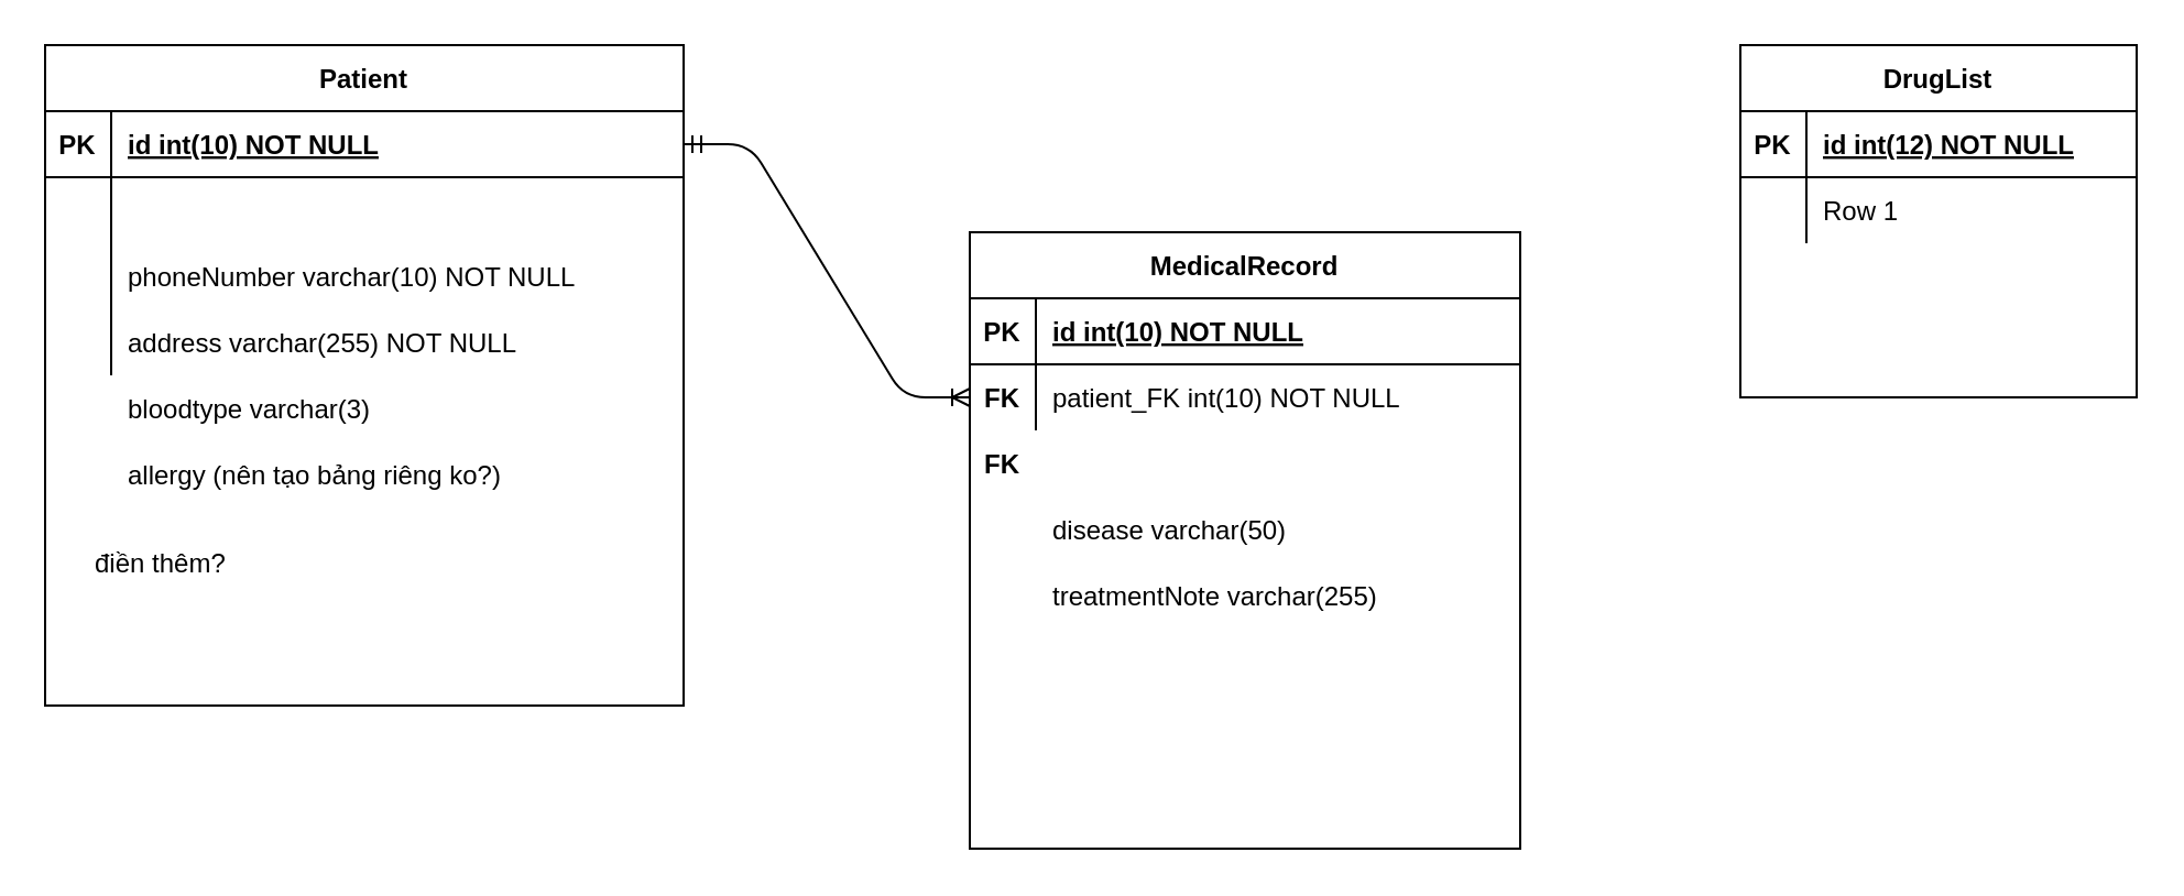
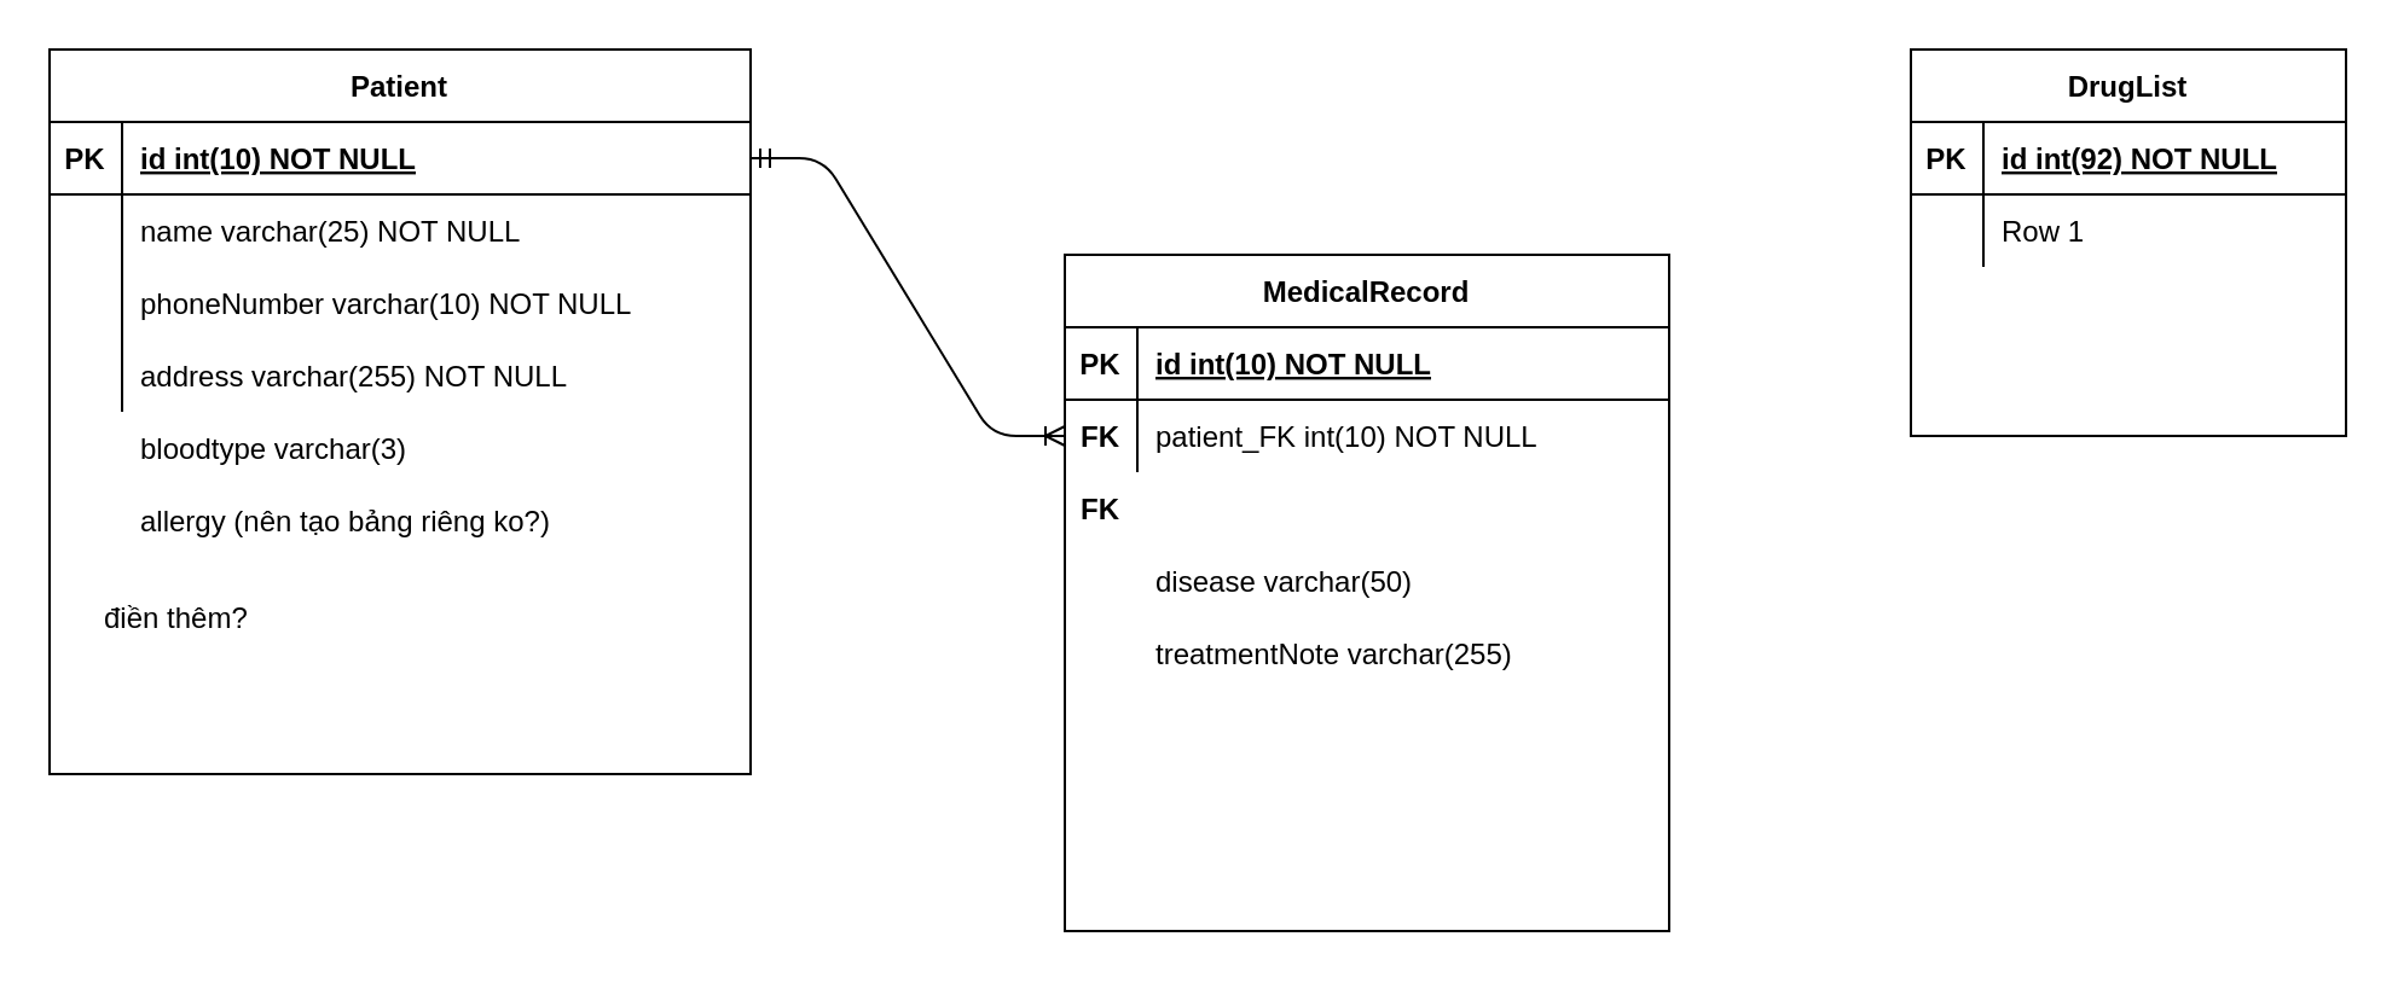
  <mxCell id="0" />
  <mxCell id="1" parent="0" />
  <mxCell id="2" value="MedicalRecord" style="shape=table;startSize=30;container=1;collapsible=1;childLayout=tableLayout;fixedRows=1;rowLines=0;fontStyle=1;align=center;resizeLast=1;" parent="1" vertex="1"><mxGeometry x="440" y="105" width="250" height="280" as="geometry" /></mxCell>
  <mxCell id="3" value="" style="shape=partialRectangle;collapsible=0;dropTarget=0;pointerEvents=0;fillColor=none;points=[[0,0.5],[1,0.5]];portConstraint=eastwest;top=0;left=0;right=0;bottom=1;" parent="2" vertex="1"><mxGeometry y="30" width="250" height="30" as="geometry" /></mxCell>
  <mxCell id="4" value="PK" style="shape=partialRectangle;overflow=hidden;connectable=0;fillColor=none;top=0;left=0;bottom=0;right=0;fontStyle=1;" parent="3" vertex="1"><mxGeometry width="30" height="30" as="geometry" /></mxCell>
  <mxCell id="5" value="id int(10) NOT NULL" style="shape=partialRectangle;overflow=hidden;connectable=0;fillColor=none;top=0;left=0;bottom=0;right=0;align=left;spacingLeft=6;fontStyle=5;" parent="3" vertex="1"><mxGeometry x="30" width="220" height="30" as="geometry" /></mxCell>
  <mxCell id="6" value="" style="shape=partialRectangle;collapsible=0;dropTarget=0;pointerEvents=0;fillColor=none;points=[[0,0.5],[1,0.5]];portConstraint=eastwest;top=0;left=0;right=0;bottom=0;" parent="2" vertex="1"><mxGeometry y="60" width="250" height="30" as="geometry" /></mxCell>
  <mxCell id="7" value="" style="shape=partialRectangle;overflow=hidden;connectable=0;fillColor=none;top=0;left=0;bottom=0;right=0;" parent="6" vertex="1"><mxGeometry width="30" height="30" as="geometry" /></mxCell>
  <mxCell id="8" value="patient_FK int(10) NOT NULL" style="shape=partialRectangle;overflow=hidden;connectable=0;fillColor=none;top=0;left=0;bottom=0;right=0;align=left;spacingLeft=6;" parent="6" vertex="1"><mxGeometry x="30" width="220" height="30" as="geometry" /></mxCell>
  <mxCell id="9" value="Patient" style="shape=table;startSize=30;container=1;collapsible=1;childLayout=tableLayout;fixedRows=1;rowLines=0;fontStyle=1;align=center;resizeLast=1;" vertex="1" parent="1"><mxGeometry x="20" y="20" width="290" height="300" as="geometry" /></mxCell>
  <mxCell id="10" value="" style="shape=partialRectangle;collapsible=0;dropTarget=0;pointerEvents=0;fillColor=none;top=0;left=0;bottom=1;right=0;points=[[0,0.5],[1,0.5]];portConstraint=eastwest;" vertex="1" parent="9"><mxGeometry y="30" width="290" height="30" as="geometry" /></mxCell>
  <mxCell id="11" value="PK" style="shape=partialRectangle;connectable=0;fillColor=none;top=0;left=0;bottom=0;right=0;fontStyle=1;overflow=hidden;" vertex="1" parent="10"><mxGeometry width="30" height="30" as="geometry" /></mxCell>
  <mxCell id="12" value="id int(10) NOT NULL" style="shape=partialRectangle;connectable=0;fillColor=none;top=0;left=0;bottom=0;right=0;align=left;spacingLeft=6;fontStyle=5;overflow=hidden;" vertex="1" parent="10"><mxGeometry x="30" width="260" height="30" as="geometry" /></mxCell>
  <mxCell id="13" value="" style="shape=partialRectangle;collapsible=0;dropTarget=0;pointerEvents=0;fillColor=none;top=0;left=0;bottom=0;right=0;points=[[0,0.5],[1,0.5]];portConstraint=eastwest;" vertex="1" parent="9"><mxGeometry y="60" width="290" height="30" as="geometry" /></mxCell>
  <mxCell id="14" value="" style="shape=partialRectangle;connectable=0;fillColor=none;top=0;left=0;bottom=0;right=0;editable=1;overflow=hidden;" vertex="1" parent="13"><mxGeometry width="30" height="30" as="geometry" /></mxCell>
+ <mxCell id="15" value="name varchar(25) NOT NULL" style="shape=partialRectangle;connectable=0;fillColor=none;top=0;left=0;bottom=0;right=0;align=left;spacingLeft=6;overflow=hidden;" vertex="1" parent="13"><mxGeometry x="30" width="260" height="30" as="geometry" /></mxCell>
  <mxCell id="16" value="" style="shape=partialRectangle;collapsible=0;dropTarget=0;pointerEvents=0;fillColor=none;top=0;left=0;bottom=0;right=0;points=[[0,0.5],[1,0.5]];portConstraint=eastwest;" vertex="1" parent="9"><mxGeometry y="90" width="290" height="30" as="geometry" /></mxCell>
  <mxCell id="17" value="" style="shape=partialRectangle;connectable=0;fillColor=none;top=0;left=0;bottom=0;right=0;editable=1;overflow=hidden;" vertex="1" parent="16"><mxGeometry width="30" height="30" as="geometry" /></mxCell>
  <mxCell id="18" value="phoneNumber varchar(10) NOT NULL" style="shape=partialRectangle;connectable=0;fillColor=none;top=0;left=0;bottom=0;right=0;align=left;spacingLeft=6;overflow=hidden;" vertex="1" parent="16"><mxGeometry x="30" width="260" height="30" as="geometry" /></mxCell>
  <mxCell id="19" value="" style="shape=partialRectangle;collapsible=0;dropTarget=0;pointerEvents=0;fillColor=none;top=0;left=0;bottom=0;right=0;points=[[0,0.5],[1,0.5]];portConstraint=eastwest;" vertex="1" parent="9"><mxGeometry y="120" width="290" height="30" as="geometry" /></mxCell>
  <mxCell id="20" value="" style="shape=partialRectangle;connectable=0;fillColor=none;top=0;left=0;bottom=0;right=0;editable=1;overflow=hidden;" vertex="1" parent="19"><mxGeometry width="30" height="30" as="geometry" /></mxCell>
  <mxCell id="21" value="address varchar(255) NOT NULL" style="shape=partialRectangle;connectable=0;fillColor=none;top=0;left=0;bottom=0;right=0;align=left;spacingLeft=6;overflow=hidden;" vertex="1" parent="19"><mxGeometry x="30" width="260" height="30" as="geometry" /></mxCell>
  <mxCell id="22" value="bloodtype varchar(3)" style="shape=partialRectangle;connectable=0;fillColor=none;top=0;left=0;bottom=0;right=0;align=left;spacingLeft=6;overflow=hidden;" vertex="1" parent="1"><mxGeometry x="50" y="170" width="150" height="30" as="geometry" /></mxCell>
  <mxCell id="23" value="allergy (nên tạo bảng riêng ko?)" style="shape=partialRectangle;connectable=0;fillColor=none;top=0;left=0;bottom=0;right=0;align=left;spacingLeft=6;overflow=hidden;" vertex="1" parent="1"><mxGeometry x="50" y="200" width="200" height="30" as="geometry" /></mxCell>
  <mxCell id="24" value="điền thêm?" style="shape=partialRectangle;connectable=0;fillColor=none;top=0;left=0;bottom=0;right=0;align=left;spacingLeft=6;overflow=hidden;" vertex="1" parent="1"><mxGeometry x="35" y="240" width="150" height="30" as="geometry" /></mxCell>
  <mxCell id="25" value="FK" style="shape=partialRectangle;overflow=hidden;connectable=0;fillColor=none;top=0;left=0;bottom=0;right=0;fontStyle=1;" vertex="1" parent="1"><mxGeometry x="440" y="165" width="30" height="30" as="geometry" /></mxCell>
  <mxCell id="26" value="FK" style="shape=partialRectangle;overflow=hidden;connectable=0;fillColor=none;top=0;left=0;bottom=0;right=0;fontStyle=1;" vertex="1" parent="1"><mxGeometry x="440" y="195" width="30" height="30" as="geometry" /></mxCell>
  <mxCell id="27" value="disease varchar(50)" style="shape=partialRectangle;overflow=hidden;connectable=0;fillColor=none;top=0;left=0;bottom=0;right=0;align=left;spacingLeft=6;" vertex="1" parent="1"><mxGeometry x="470" y="225" width="220" height="30" as="geometry" /></mxCell>
  <mxCell id="28" value="treatmentNote varchar(255)" style="shape=partialRectangle;overflow=hidden;connectable=0;fillColor=none;top=0;left=0;bottom=0;right=0;align=left;spacingLeft=6;" vertex="1" parent="1"><mxGeometry x="470" y="255" width="220" height="30" as="geometry" /></mxCell>
  <mxCell id="29" value="" style="edgeStyle=entityRelationEdgeStyle;fontSize=12;html=1;endArrow=ERoneToMany;startArrow=ERmandOne;exitX=1;exitY=0.5;exitDx=0;exitDy=0;" edge="1" parent="1" source="10"><mxGeometry width="100" height="100" relative="1" as="geometry"><mxPoint x="560" y="315" as="sourcePoint" /><mxPoint x="440" y="180" as="targetPoint" /></mxGeometry></mxCell>
  <mxCell id="30" value="DrugList" style="shape=table;startSize=30;container=1;collapsible=1;childLayout=tableLayout;fixedRows=1;rowLines=0;fontStyle=1;align=center;resizeLast=1;" vertex="1" parent="1"><mxGeometry x="790" y="20" width="180" height="160" as="geometry" /></mxCell>
  <mxCell id="31" value="" style="shape=partialRectangle;collapsible=0;dropTarget=0;pointerEvents=0;fillColor=none;top=0;left=0;bottom=1;right=0;points=[[0,0.5],[1,0.5]];portConstraint=eastwest;" vertex="1" parent="30"><mxGeometry y="30" width="180" height="30" as="geometry" /></mxCell>
  <mxCell id="32" value="PK" style="shape=partialRectangle;connectable=0;fillColor=none;top=0;left=0;bottom=0;right=0;fontStyle=1;overflow=hidden;" vertex="1" parent="31"><mxGeometry width="30" height="30" as="geometry" /></mxCell>
- <mxCell id="33" value="id int(12) NOT NULL" style="shape=partialRectangle;connectable=0;fillColor=none;top=0;left=0;bottom=0;right=0;align=left;spacingLeft=6;fontStyle=5;overflow=hidden;" vertex="1" parent="31"><mxGeometry x="30" width="150" height="30" as="geometry" /></mxCell>
+ <mxCell id="33" value="id int(92) NOT NULL" style="shape=partialRectangle;connectable=0;fillColor=none;top=0;left=0;bottom=0;right=0;align=left;spacingLeft=6;fontStyle=5;overflow=hidden;" vertex="1" parent="31"><mxGeometry x="30" width="150" height="30" as="geometry" /></mxCell>
  <mxCell id="34" value="" style="shape=partialRectangle;collapsible=0;dropTarget=0;pointerEvents=0;fillColor=none;top=0;left=0;bottom=0;right=0;points=[[0,0.5],[1,0.5]];portConstraint=eastwest;" vertex="1" parent="30"><mxGeometry y="60" width="180" height="30" as="geometry" /></mxCell>
  <mxCell id="35" value="" style="shape=partialRectangle;connectable=0;fillColor=none;top=0;left=0;bottom=0;right=0;editable=1;overflow=hidden;" vertex="1" parent="34"><mxGeometry width="30" height="30" as="geometry" /></mxCell>
  <mxCell id="36" value="Row 1" style="shape=partialRectangle;connectable=0;fillColor=none;top=0;left=0;bottom=0;right=0;align=left;spacingLeft=6;overflow=hidden;" vertex="1" parent="34"><mxGeometry x="30" width="150" height="30" as="geometry" /></mxCell>
  <mxCell id="37" value="" style="shape=partialRectangle;collapsible=0;dropTarget=0;pointerEvents=0;fillColor=none;top=0;left=0;bottom=0;right=0;points=[[0,0.5],[1,0.5]];portConstraint=eastwest;" vertex="1" parent="30"><mxGeometry y="90" width="180" height="30" as="geometry" /></mxCell>
  <mxCell id="38" value="" style="shape=partialRectangle;connectable=0;fillColor=none;top=0;left=0;bottom=0;right=0;editable=1;overflow=hidden;" vertex="1" parent="37"><mxGeometry width="30" height="30" as="geometry" /></mxCell>
  <mxCell id="39" value="" style="shape=partialRectangle;collapsible=0;dropTarget=0;pointerEvents=0;fillColor=none;top=0;left=0;bottom=0;right=0;points=[[0,0.5],[1,0.5]];portConstraint=eastwest;" vertex="1" parent="30"><mxGeometry y="120" width="180" height="30" as="geometry" /></mxCell>
  <mxCell id="40" value="" style="shape=partialRectangle;connectable=0;fillColor=none;top=0;left=0;bottom=0;right=0;editable=1;overflow=hidden;" vertex="1" parent="39"><mxGeometry width="30" height="30" as="geometry" /></mxCell>
